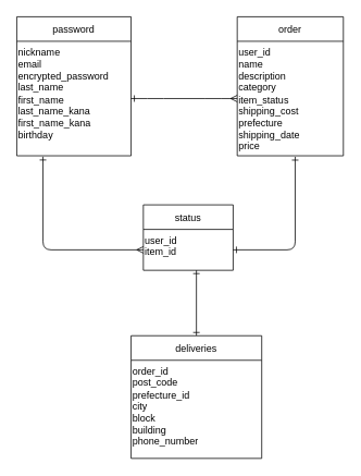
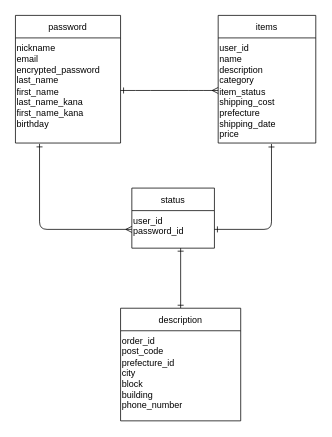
  <mxCell id="0" />
  <mxCell id="1" parent="0" />
  <mxCell id="2" style="edgeStyle=entityRelationEdgeStyle;html=1;exitX=1;exitY=0.5;exitDx=0;exitDy=0;horizontal=1;verticalAlign=middle;endArrow=ERmany;endFill=0;entryX=0;entryY=0.5;entryDx=0;entryDy=0;startArrow=ERone;startFill=0;" edge="1" parent="1" source="4" target="7"><mxGeometry relative="1" as="geometry"><mxPoint x="310" y="185" as="targetPoint" /></mxGeometry></mxCell>
  <mxCell id="3" value="password" style="shape=table;startSize=30;container=1;collapsible=0;childLayout=tableLayout;align=center;" vertex="1" parent="1"><mxGeometry x="20" y="20" width="140" height="170" as="geometry" /></mxCell>
  <mxCell id="4" value="" style="shape=partialRectangle;collapsible=0;dropTarget=0;pointerEvents=0;fillColor=none;top=0;left=0;bottom=0;right=0;points=[[0,0.5],[1,0.5]];portConstraint=eastwest;" vertex="1" parent="3"><mxGeometry y="30" width="140" height="140" as="geometry" /></mxCell>
  <mxCell id="5" value="nickname&lt;br&gt;email&lt;br&gt;encrypted_password&lt;br&gt;last_name&lt;br&gt;first_name&lt;br&gt;last_name_kana&lt;br&gt;first_name_kana&lt;br&gt;birthday" style="shape=partialRectangle;html=1;whiteSpace=wrap;connectable=0;overflow=hidden;fillColor=none;top=0;left=0;bottom=0;right=0;pointerEvents=1;align=left;verticalAlign=top;" vertex="1" parent="4"><mxGeometry width="140" height="140" as="geometry"><mxRectangle width="140" height="140" as="alternateBounds" /></mxGeometry></mxCell>
- <mxCell id="6" value="order" style="shape=table;startSize=30;container=1;collapsible=0;childLayout=tableLayout;verticalAlign=middle;" vertex="1" parent="1"><mxGeometry x="290" y="20" width="130" height="170" as="geometry" /></mxCell>
+ <mxCell id="6" value="items" style="shape=table;startSize=30;container=1;collapsible=0;childLayout=tableLayout;verticalAlign=middle;" vertex="1" parent="1"><mxGeometry x="290" y="20" width="130" height="170" as="geometry" /></mxCell>
  <mxCell id="7" value="" style="shape=partialRectangle;collapsible=0;dropTarget=0;pointerEvents=0;fillColor=none;top=0;left=0;bottom=0;right=0;points=[[0,0.5],[1,0.5]];portConstraint=eastwest;" vertex="1" parent="6"><mxGeometry y="30" width="130" height="140" as="geometry" /></mxCell>
  <mxCell id="8" value="user_id&lt;br&gt;name&lt;br&gt;description&lt;br&gt;category&lt;br&gt;item_status&lt;br&gt;shipping_cost&lt;br&gt;prefecture&lt;br&gt;shipping_date&lt;br&gt;price" style="shape=partialRectangle;html=1;whiteSpace=wrap;connectable=0;overflow=hidden;fillColor=none;top=0;left=0;bottom=0;right=0;pointerEvents=1;align=left;verticalAlign=top;" vertex="1" parent="7"><mxGeometry width="130" height="140" as="geometry"><mxRectangle width="130" height="140" as="alternateBounds" /></mxGeometry></mxCell>
  <mxCell id="9" value="status" style="shape=table;startSize=30;container=1;collapsible=0;childLayout=tableLayout;" vertex="1" parent="1"><mxGeometry x="175" y="250" width="110" height="80" as="geometry" /></mxCell>
  <mxCell id="10" value="" style="shape=partialRectangle;collapsible=0;dropTarget=0;pointerEvents=0;fillColor=none;top=0;left=0;bottom=0;right=0;points=[[0,0.5],[1,0.5]];portConstraint=eastwest;" vertex="1" parent="9"><mxGeometry y="30" width="110" height="50" as="geometry" /></mxCell>
- <mxCell id="11" value="user_id&lt;br&gt;item_id" style="shape=partialRectangle;html=1;whiteSpace=wrap;connectable=0;overflow=hidden;fillColor=none;top=0;left=0;bottom=0;right=0;pointerEvents=1;align=left;verticalAlign=top;" vertex="1" parent="10"><mxGeometry width="110" height="50" as="geometry"><mxRectangle width="110" height="50" as="alternateBounds" /></mxGeometry></mxCell>
+ <mxCell id="11" value="user_id&lt;br&gt;password_id" style="shape=partialRectangle;html=1;whiteSpace=wrap;connectable=0;overflow=hidden;fillColor=none;top=0;left=0;bottom=0;right=0;pointerEvents=1;align=left;verticalAlign=top;" vertex="1" parent="10"><mxGeometry width="110" height="50" as="geometry"><mxRectangle width="110" height="50" as="alternateBounds" /></mxGeometry></mxCell>
  <mxCell id="12" style="edgeStyle=none;html=1;exitX=0.5;exitY=0;exitDx=0;exitDy=0;startArrow=ERone;startFill=0;endArrow=ERone;endFill=0;" edge="1" parent="1" source="13"><mxGeometry relative="1" as="geometry"><mxPoint x="240" y="330" as="targetPoint" /></mxGeometry></mxCell>
- <mxCell id="13" value="deliveries" style="shape=table;startSize=30;container=1;collapsible=0;childLayout=tableLayout;" vertex="1" parent="1"><mxGeometry x="160" y="410" width="160" height="150" as="geometry" /></mxCell>
+ <mxCell id="13" value="description" style="shape=table;startSize=30;container=1;collapsible=0;childLayout=tableLayout;" vertex="1" parent="1"><mxGeometry x="160" y="410" width="160" height="150" as="geometry" /></mxCell>
  <mxCell id="14" value="" style="shape=partialRectangle;collapsible=0;dropTarget=0;pointerEvents=0;fillColor=none;top=0;left=0;bottom=0;right=0;points=[[0,0.5],[1,0.5]];portConstraint=eastwest;" vertex="1" parent="13"><mxGeometry y="30" width="160" height="120" as="geometry" /></mxCell>
  <mxCell id="15" value="order_id&lt;br&gt;post_code&lt;br&gt;prefecture_id&lt;br&gt;city&lt;br&gt;block&lt;br&gt;building&lt;br&gt;phone_number" style="shape=partialRectangle;html=1;whiteSpace=wrap;connectable=0;overflow=hidden;fillColor=none;top=0;left=0;bottom=0;right=0;pointerEvents=1;verticalAlign=top;align=left;" vertex="1" parent="14"><mxGeometry width="160" height="120" as="geometry"><mxRectangle width="160" height="120" as="alternateBounds" /></mxGeometry></mxCell>
  <mxCell id="16" style="edgeStyle=orthogonalEdgeStyle;html=1;exitX=0;exitY=0.5;exitDx=0;exitDy=0;entryX=0.229;entryY=1.008;entryDx=0;entryDy=0;entryPerimeter=0;startArrow=ERmany;startFill=0;endArrow=ERone;endFill=0;" edge="1" parent="1" source="10" target="4"><mxGeometry relative="1" as="geometry"><Array as="points"><mxPoint x="52" y="305" /></Array></mxGeometry></mxCell>
  <mxCell id="17" style="edgeStyle=orthogonalEdgeStyle;html=1;exitX=1;exitY=0.5;exitDx=0;exitDy=0;startArrow=ERone;startFill=0;endArrow=ERone;endFill=0;entryX=0.546;entryY=1.009;entryDx=0;entryDy=0;entryPerimeter=0;" edge="1" parent="1" source="10" target="7"><mxGeometry relative="1" as="geometry"><mxPoint x="360" y="190" as="targetPoint" /><Array as="points"><mxPoint x="361" y="305" /></Array></mxGeometry></mxCell>
